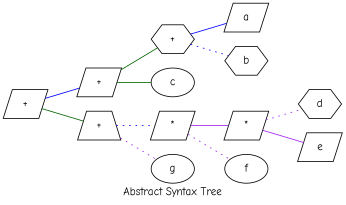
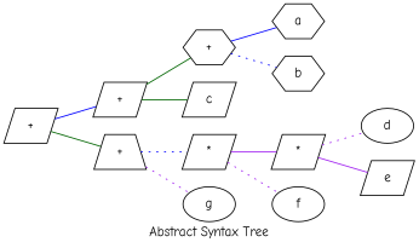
  graph {
    fontname="Comic Neue"
    label="Abstract Syntax Tree"
    rankdir=LR
    node [fontname="Comic Neue" shape=parallelogram]
    edge [color=purple fontname="Comic Neue" style=solid]
    n1 [label="+"]
    n2 [label="+"]
    n3 [label="+" shape=trapezium]
    n4 [label="+" shape=hexagon]
-   n5 [label=c shape=ellipse]
+   n5 [label=c]
    n6 [label="*"]
    n7 [label=g shape=ellipse]
-   n8 [label=a]
+   n8 [label=a shape=hexagon]
    n9 [label=b shape=hexagon]
    n10 [label="*"]
    n11 [label=f shape=ellipse]
-   n12 [label=d shape=hexagon]
+   n12 [label=d shape=ellipse]
    n13 [label=e]
    n1 -- n2 [color=blue]
    n1 -- n3 [color=darkgreen]
    n2 -- n4 [color=darkgreen]
    n2 -- n5 [color=darkgreen]
    n3 -- n6 [color=blue style=dotted]
    n3 -- n7 [style=dotted]
    n4 -- n8 [color=blue]
    n4 -- n9 [color=blue style=dotted]
    n6 -- n10
    n6 -- n11 [style=dotted]
    n10 -- n12 [style=dotted]
    n10 -- n13
  }
